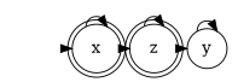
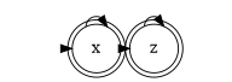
  digraph {
    nodesep=0.1
    rankdir=LR
    ranksep=0.01
    node [shape=circle]
    edge [texlbl=b]
    init [style=invis]
    x [shape=doublecircle]
    z [shape=doublecircle]
-   y
    subgraph sub_1 {
      rank=same
    }
    init -> x [texlbl=""]
    x -> x [texlbl=a topath="loop above"]
    x -> z [texlbl=g]
    z -> z [topath="loop above"]
-   z -> y [texlbl="a,g"]
-   y -> y [topath="loop above"]
  }
